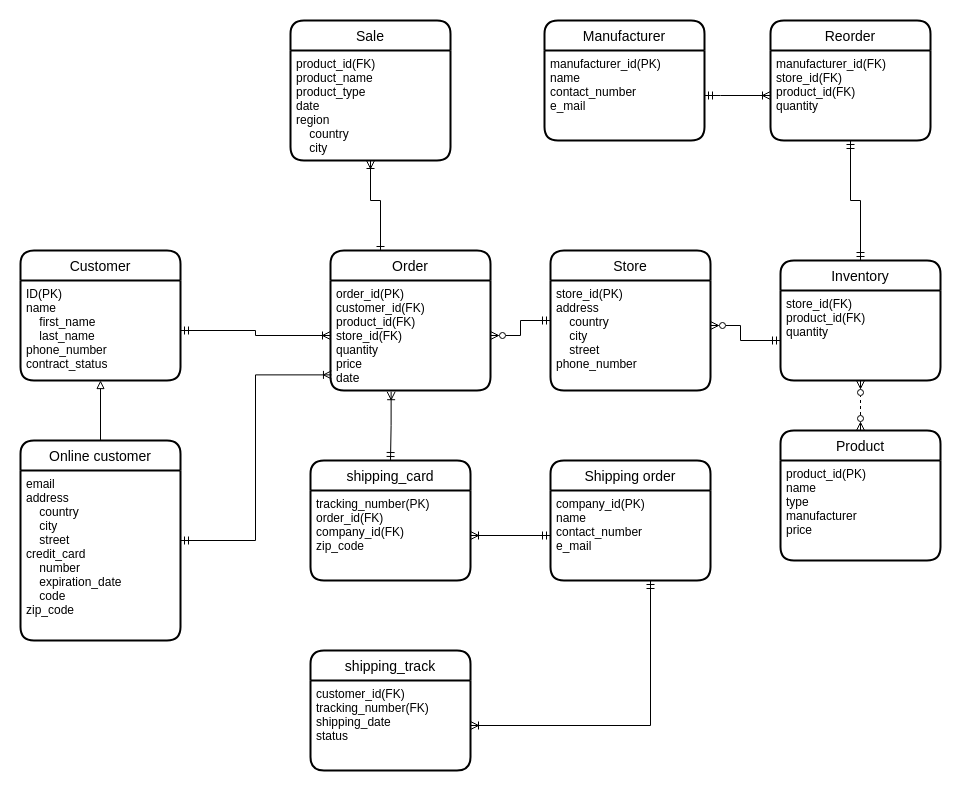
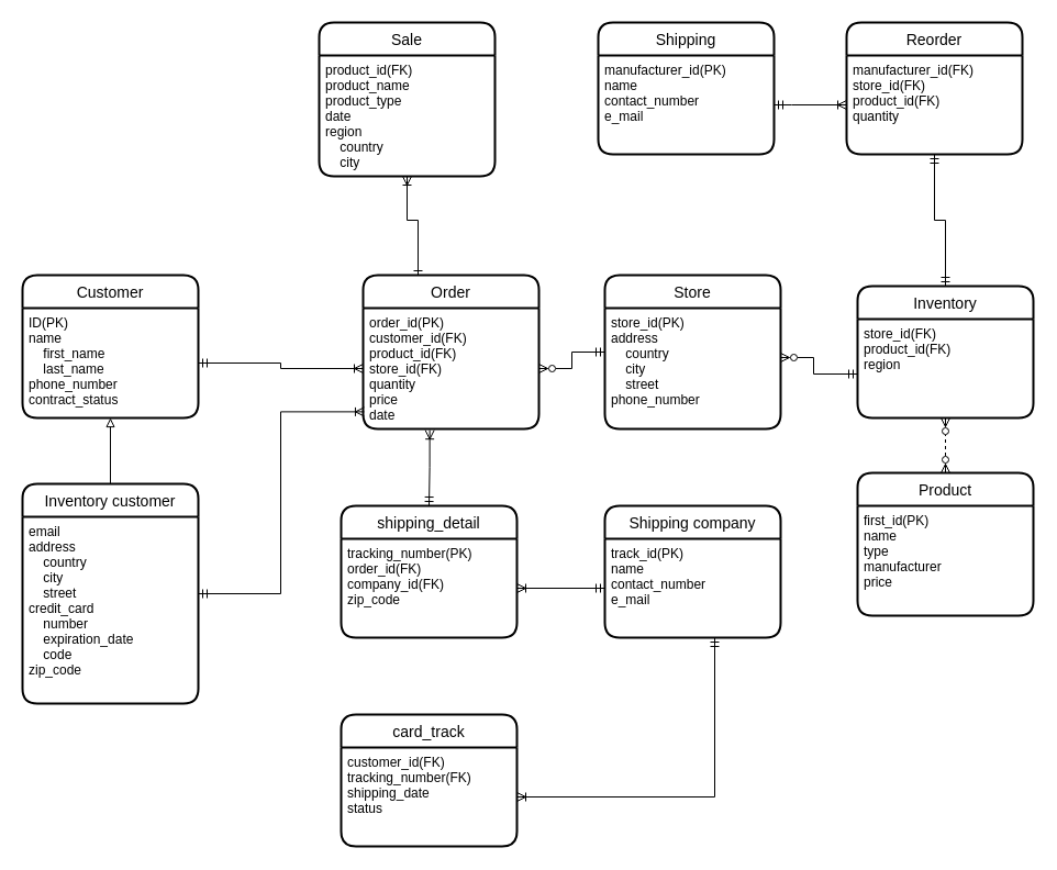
  <mxCell id="0" />
  <mxCell id="1" parent="0" />
  <mxCell id="2" value="Product" style="swimlane;childLayout=stackLayout;horizontal=1;startSize=30;horizontalStack=0;rounded=1;fontSize=14;fontStyle=0;strokeWidth=2;resizeParent=0;resizeLast=1;shadow=0;dashed=0;align=center;" parent="1" vertex="1"><mxGeometry x="780" y="430" width="160" height="130" as="geometry" /></mxCell>
- <mxCell id="3" value="product_id(PK)&#10;name&#10;type&#10;manufacturer&#10;price" style="align=left;strokeColor=none;fillColor=none;spacingLeft=4;fontSize=12;verticalAlign=top;resizable=0;rotatable=0;part=1;" parent="2" vertex="1"><mxGeometry y="30" width="160" height="100" as="geometry" /></mxCell>
+ <mxCell id="3" value="first_id(PK)&#10;name&#10;type&#10;manufacturer&#10;price" style="align=left;strokeColor=none;fillColor=none;spacingLeft=4;fontSize=12;verticalAlign=top;resizable=0;rotatable=0;part=1;" parent="2" vertex="1"><mxGeometry y="30" width="160" height="100" as="geometry" /></mxCell>
  <mxCell id="4" value="Customer" style="swimlane;childLayout=stackLayout;horizontal=1;startSize=30;horizontalStack=0;rounded=1;fontSize=14;fontStyle=0;strokeWidth=2;resizeParent=0;resizeLast=1;shadow=0;dashed=0;align=center;" parent="1" vertex="1"><mxGeometry x="20" y="250" width="160" height="130" as="geometry" /></mxCell>
  <mxCell id="5" value="ID(PK)&#10;name&#10;    first_name&#10;    last_name&#10;phone_number&#10;contract_status" style="align=left;strokeColor=none;fillColor=none;spacingLeft=4;fontSize=12;verticalAlign=top;resizable=0;rotatable=0;part=1;" parent="4" vertex="1"><mxGeometry y="30" width="160" height="100" as="geometry" /></mxCell>
  <mxCell id="6" style="rounded=0;orthogonalLoop=1;jettySize=auto;html=1;exitX=0.5;exitY=0;exitDx=0;exitDy=0;entryX=0.5;entryY=1;entryDx=0;entryDy=0;endArrow=block;endFill=0;" parent="1" source="8" target="5" edge="1"><mxGeometry relative="1" as="geometry" /></mxCell>
  <mxCell id="7" style="edgeStyle=elbowEdgeStyle;rounded=0;orthogonalLoop=1;jettySize=auto;html=1;entryX=0.006;entryY=0.858;entryDx=0;entryDy=0;entryPerimeter=0;startArrow=ERmandOne;startFill=0;endArrow=ERoneToMany;endFill=0;" parent="1" source="8" target="12" edge="1"><mxGeometry relative="1" as="geometry" /></mxCell>
- <mxCell id="8" value="Online customer" style="swimlane;childLayout=stackLayout;horizontal=1;startSize=30;horizontalStack=0;rounded=1;fontSize=14;fontStyle=0;strokeWidth=2;resizeParent=0;resizeLast=1;shadow=0;dashed=0;align=center;" parent="1" vertex="1"><mxGeometry x="20" y="440" width="160" height="200" as="geometry" /></mxCell>
+ <mxCell id="8" value="Inventory customer" style="swimlane;childLayout=stackLayout;horizontal=1;startSize=30;horizontalStack=0;rounded=1;fontSize=14;fontStyle=0;strokeWidth=2;resizeParent=0;resizeLast=1;shadow=0;dashed=0;align=center;" parent="1" vertex="1"><mxGeometry x="20" y="440" width="160" height="200" as="geometry" /></mxCell>
  <mxCell id="9" value="email&#10;address&#10;    country&#10;    city&#10;    street&#10;credit_card   &#10;    number&#10;    expiration_date&#10;    code&#10;zip_code&#10;" style="align=left;strokeColor=none;fillColor=none;spacingLeft=4;fontSize=12;verticalAlign=top;resizable=0;rotatable=0;part=1;" parent="8" vertex="1"><mxGeometry y="30" width="160" height="170" as="geometry" /></mxCell>
  <mxCell id="10" style="edgeStyle=orthogonalEdgeStyle;orthogonalLoop=1;jettySize=auto;html=1;startArrow=ERone;startFill=0;endArrow=ERoneToMany;endFill=0;rounded=0;" parent="1" source="11" target="20" edge="1"><mxGeometry relative="1" as="geometry"><Array as="points"><mxPoint x="380" y="200" /><mxPoint x="370" y="200" /></Array></mxGeometry></mxCell>
  <mxCell id="11" value="Order" style="swimlane;childLayout=stackLayout;horizontal=1;startSize=30;horizontalStack=0;rounded=1;fontSize=14;fontStyle=0;strokeWidth=2;resizeParent=0;resizeLast=1;shadow=0;dashed=0;align=center;" parent="1" vertex="1"><mxGeometry x="330" y="250" width="160" height="140" as="geometry" /></mxCell>
  <mxCell id="12" value="order_id(PK)&#10;customer_id(FK)&#10;product_id(FK)&#10;store_id(FK)&#10;quantity&#10;price&#10;date" style="align=left;strokeColor=none;fillColor=none;spacingLeft=4;fontSize=12;verticalAlign=top;resizable=0;rotatable=0;part=1;" parent="11" vertex="1"><mxGeometry y="30" width="160" height="110" as="geometry" /></mxCell>
- <mxCell id="13" value="Shipping order" style="swimlane;childLayout=stackLayout;horizontal=1;startSize=30;horizontalStack=0;rounded=1;fontSize=14;fontStyle=0;strokeWidth=2;resizeParent=0;resizeLast=1;shadow=0;dashed=0;align=center;" parent="1" vertex="1"><mxGeometry x="550" y="460" width="160" height="120" as="geometry" /></mxCell>
- <mxCell id="14" value="company_id(PK)&#10;name&#10;contact_number&#10;e_mail" style="align=left;strokeColor=none;fillColor=none;spacingLeft=4;fontSize=12;verticalAlign=top;resizable=0;rotatable=0;part=1;" parent="13" vertex="1"><mxGeometry y="30" width="160" height="90" as="geometry" /></mxCell>
- <mxCell id="15" value="shipping_card" style="swimlane;childLayout=stackLayout;horizontal=1;startSize=30;horizontalStack=0;rounded=1;fontSize=14;fontStyle=0;strokeWidth=2;resizeParent=0;resizeLast=1;shadow=0;dashed=0;align=center;" parent="1" vertex="1"><mxGeometry x="310" y="460" width="160" height="120" as="geometry" /></mxCell>
+ <mxCell id="13" value="Shipping company" style="swimlane;childLayout=stackLayout;horizontal=1;startSize=30;horizontalStack=0;rounded=1;fontSize=14;fontStyle=0;strokeWidth=2;resizeParent=0;resizeLast=1;shadow=0;dashed=0;align=center;" parent="1" vertex="1"><mxGeometry x="550" y="460" width="160" height="120" as="geometry" /></mxCell>
+ <mxCell id="14" value="track_id(PK)&#10;name&#10;contact_number&#10;e_mail" style="align=left;strokeColor=none;fillColor=none;spacingLeft=4;fontSize=12;verticalAlign=top;resizable=0;rotatable=0;part=1;" parent="13" vertex="1"><mxGeometry y="30" width="160" height="90" as="geometry" /></mxCell>
+ <mxCell id="15" value="shipping_detail" style="swimlane;childLayout=stackLayout;horizontal=1;startSize=30;horizontalStack=0;rounded=1;fontSize=14;fontStyle=0;strokeWidth=2;resizeParent=0;resizeLast=1;shadow=0;dashed=0;align=center;" parent="1" vertex="1"><mxGeometry x="310" y="460" width="160" height="120" as="geometry" /></mxCell>
  <mxCell id="16" value="tracking_number(PK)&#10;order_id(FK)&#10;company_id(FK)&#10;zip_code&#10;    " style="align=left;strokeColor=none;fillColor=none;spacingLeft=4;fontSize=12;verticalAlign=top;resizable=0;rotatable=0;part=1;" parent="15" vertex="1"><mxGeometry y="30" width="160" height="90" as="geometry" /></mxCell>
  <mxCell id="17" style="edgeStyle=orthogonalEdgeStyle;rounded=0;orthogonalLoop=1;jettySize=auto;html=1;startArrow=ERmandOne;startFill=0;endArrow=ERoneToMany;endFill=0;" parent="1" source="14" target="16" edge="1"><mxGeometry relative="1" as="geometry"><Array as="points" /></mxGeometry></mxCell>
  <mxCell id="18" style="edgeStyle=orthogonalEdgeStyle;rounded=0;orthogonalLoop=1;jettySize=auto;html=1;startArrow=ERoneToMany;startFill=0;endArrow=ERmandOne;endFill=0;exitX=0.379;exitY=1.011;exitDx=0;exitDy=0;exitPerimeter=0;" parent="1" source="12" target="15" edge="1"><mxGeometry relative="1" as="geometry"><Array as="points" /><mxPoint x="450" y="390" as="sourcePoint" /><mxPoint x="530" y="420" as="targetPoint" /></mxGeometry></mxCell>
  <mxCell id="19" value="Sale" style="swimlane;childLayout=stackLayout;horizontal=1;startSize=30;horizontalStack=0;rounded=1;fontSize=14;fontStyle=0;strokeWidth=2;resizeParent=0;resizeLast=1;shadow=0;dashed=0;align=center;" parent="1" vertex="1"><mxGeometry x="290" y="20" width="160" height="140" as="geometry" /></mxCell>
  <mxCell id="20" value="product_id(FK)&#10;product_name&#10;product_type&#10;date&#10;region&#10;    country&#10;    city&#10;" style="align=left;strokeColor=none;fillColor=none;spacingLeft=4;fontSize=12;verticalAlign=top;resizable=0;rotatable=0;part=1;" parent="19" vertex="1"><mxGeometry y="30" width="160" height="110" as="geometry" /></mxCell>
- <mxCell id="21" value="shipping_track" style="swimlane;childLayout=stackLayout;horizontal=1;startSize=30;horizontalStack=0;rounded=1;fontSize=14;fontStyle=0;strokeWidth=2;resizeParent=0;resizeLast=1;shadow=0;dashed=0;align=center;" parent="1" vertex="1"><mxGeometry x="310" y="650" width="160" height="120" as="geometry" /></mxCell>
+ <mxCell id="21" value="card_track" style="swimlane;childLayout=stackLayout;horizontal=1;startSize=30;horizontalStack=0;rounded=1;fontSize=14;fontStyle=0;strokeWidth=2;resizeParent=0;resizeLast=1;shadow=0;dashed=0;align=center;" parent="1" vertex="1"><mxGeometry x="310" y="650" width="160" height="120" as="geometry" /></mxCell>
  <mxCell id="22" value="customer_id(FK)&#10;tracking_number(FK)&#10;shipping_date&#10;status" style="align=left;strokeColor=none;fillColor=none;spacingLeft=4;fontSize=12;verticalAlign=top;resizable=0;rotatable=0;part=1;" parent="21" vertex="1"><mxGeometry y="30" width="160" height="90" as="geometry" /></mxCell>
  <mxCell id="23" style="edgeStyle=orthogonalEdgeStyle;rounded=0;orthogonalLoop=1;jettySize=auto;html=1;entryX=1;entryY=0.5;entryDx=0;entryDy=0;startArrow=ERmandOne;startFill=0;endArrow=ERoneToMany;endFill=0;" parent="1" source="14" target="22" edge="1"><mxGeometry relative="1" as="geometry"><Array as="points"><mxPoint x="650" y="725" /></Array></mxGeometry></mxCell>
  <mxCell id="24" style="edgeStyle=orthogonalEdgeStyle;rounded=0;orthogonalLoop=1;jettySize=auto;html=1;startArrow=ERoneToMany;startFill=0;endArrow=ERmandOne;endFill=0;" parent="1" source="26" target="28" edge="1"><mxGeometry relative="1" as="geometry"><Array as="points"><mxPoint x="720" y="95" /><mxPoint x="720" y="95" /></Array></mxGeometry></mxCell>
  <mxCell id="25" value="Reorder" style="swimlane;childLayout=stackLayout;horizontal=1;startSize=30;horizontalStack=0;rounded=1;fontSize=14;fontStyle=0;strokeWidth=2;resizeParent=0;resizeLast=1;shadow=0;dashed=0;align=center;" parent="1" vertex="1"><mxGeometry x="770" y="20" width="160" height="120" as="geometry" /></mxCell>
  <mxCell id="26" value="manufacturer_id(FK)&#10;store_id(FK)&#10;product_id(FK)&#10;quantity" style="align=left;strokeColor=none;fillColor=none;spacingLeft=4;fontSize=12;verticalAlign=top;resizable=0;rotatable=0;part=1;" parent="25" vertex="1"><mxGeometry y="30" width="160" height="90" as="geometry" /></mxCell>
- <mxCell id="27" value="Manufacturer" style="swimlane;childLayout=stackLayout;horizontal=1;startSize=30;horizontalStack=0;rounded=1;fontSize=14;fontStyle=0;strokeWidth=2;resizeParent=0;resizeLast=1;shadow=0;dashed=0;align=center;" parent="1" vertex="1"><mxGeometry x="544" y="20" width="160" height="120" as="geometry" /></mxCell>
+ <mxCell id="27" value="Shipping" style="swimlane;childLayout=stackLayout;horizontal=1;startSize=30;horizontalStack=0;rounded=1;fontSize=14;fontStyle=0;strokeWidth=2;resizeParent=0;resizeLast=1;shadow=0;dashed=0;align=center;" parent="1" vertex="1"><mxGeometry x="544" y="20" width="160" height="120" as="geometry" /></mxCell>
  <mxCell id="28" value="manufacturer_id(PK)&#10;name&#10;contact_number&#10;e_mail" style="align=left;strokeColor=none;fillColor=none;spacingLeft=4;fontSize=12;verticalAlign=top;resizable=0;rotatable=0;part=1;" parent="27" vertex="1"><mxGeometry y="30" width="160" height="90" as="geometry" /></mxCell>
  <mxCell id="29" style="edgeStyle=orthogonalEdgeStyle;rounded=0;orthogonalLoop=1;jettySize=auto;html=1;entryX=1;entryY=0.5;entryDx=0;entryDy=0;endArrow=ERzeroToMany;endFill=0;startArrow=ERmandOne;startFill=0;" parent="1" source="30" target="12" edge="1"><mxGeometry relative="1" as="geometry" /></mxCell>
  <mxCell id="30" value="Store" style="swimlane;childLayout=stackLayout;horizontal=1;startSize=30;horizontalStack=0;rounded=1;fontSize=14;fontStyle=0;strokeWidth=2;resizeParent=0;resizeLast=1;shadow=0;dashed=0;align=center;" parent="1" vertex="1"><mxGeometry x="550" y="250" width="160" height="140" as="geometry" /></mxCell>
  <mxCell id="31" value="store_id(PK)&#10;address&#10;    country   &#10;    city&#10;    street&#10;phone_number" style="align=left;strokeColor=none;fillColor=none;spacingLeft=4;fontSize=12;verticalAlign=top;resizable=0;rotatable=0;part=1;" parent="30" vertex="1"><mxGeometry y="30" width="160" height="110" as="geometry" /></mxCell>
  <mxCell id="32" value="Inventory" style="swimlane;childLayout=stackLayout;horizontal=1;startSize=30;horizontalStack=0;rounded=1;fontSize=14;fontStyle=0;strokeWidth=2;resizeParent=0;resizeLast=1;shadow=0;dashed=0;align=center;" parent="1" vertex="1"><mxGeometry x="780" y="260" width="160" height="120" as="geometry" /></mxCell>
- <mxCell id="33" value="store_id(FK)&#10;product_id(FK)&#10;quantity" style="align=left;strokeColor=none;fillColor=none;spacingLeft=4;fontSize=12;verticalAlign=top;resizable=0;rotatable=0;part=1;" parent="32" vertex="1"><mxGeometry y="30" width="160" height="90" as="geometry" /></mxCell>
+ <mxCell id="33" value="store_id(FK)&#10;product_id(FK)&#10;region" style="align=left;strokeColor=none;fillColor=none;spacingLeft=4;fontSize=12;verticalAlign=top;resizable=0;rotatable=0;part=1;" parent="32" vertex="1"><mxGeometry y="30" width="160" height="90" as="geometry" /></mxCell>
  <mxCell id="34" style="edgeStyle=orthogonalEdgeStyle;rounded=0;orthogonalLoop=1;jettySize=auto;html=1;startArrow=ERzeroToMany;startFill=0;endArrow=ERzeroToMany;endFill=0;dashed=1;" parent="1" source="2" target="32" edge="1"><mxGeometry relative="1" as="geometry"><mxPoint x="660" y="365" as="targetPoint" /><Array as="points" /><mxPoint x="720" y="385" as="sourcePoint" /></mxGeometry></mxCell>
  <mxCell id="35" style="edgeStyle=orthogonalEdgeStyle;rounded=0;orthogonalLoop=1;jettySize=auto;html=1;startArrow=ERmandOne;startFill=0;endArrow=ERzeroToMany;endFill=0;" parent="1" source="33" target="31" edge="1"><mxGeometry relative="1" as="geometry"><mxPoint x="550" y="305" as="targetPoint" /><Array as="points"><mxPoint x="740" y="340" /><mxPoint x="740" y="325" /></Array><mxPoint x="720" y="330" as="sourcePoint" /></mxGeometry></mxCell>
  <mxCell id="36" style="edgeStyle=orthogonalEdgeStyle;rounded=0;orthogonalLoop=1;jettySize=auto;html=1;endArrow=ERmandOne;endFill=0;startArrow=ERmandOne;startFill=0;" parent="1" source="26" target="32" edge="1"><mxGeometry relative="1" as="geometry" /></mxCell>
  <mxCell id="37" style="edgeStyle=orthogonalEdgeStyle;rounded=0;orthogonalLoop=1;jettySize=auto;html=1;entryX=0;entryY=0.5;entryDx=0;entryDy=0;startArrow=ERmandOne;startFill=0;endArrow=ERoneToMany;endFill=0;" parent="1" source="5" target="12" edge="1"><mxGeometry relative="1" as="geometry" /></mxCell>
